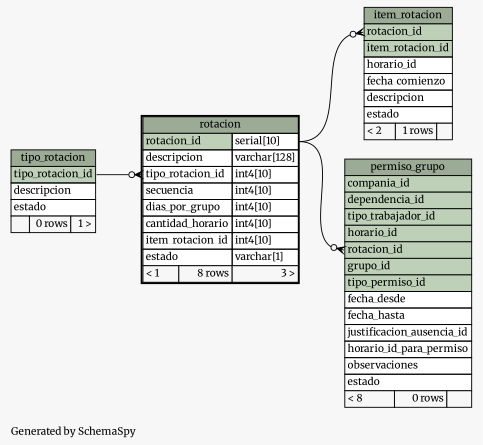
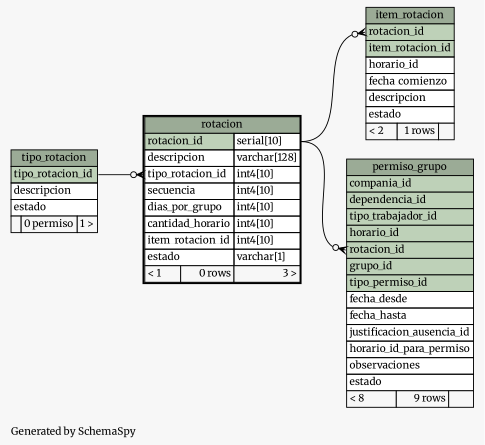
  digraph {
    bgcolor="#f7f7f7"
    fontname=Merriweather
    fontsize=11
    label="\nGenerated by SchemaSpy"
    labeljust=l
    nodesep=0.18
    rankdir=RL
    ranksep=0.46
    node [fontname=Merriweather fontsize=11 shape=plaintext]
    edge [arrowhead=none arrowsize=0.8 arrowtail=crowodot dir=back fontname=Merriweather headport="rotacion_id.type:e" tailport="rotacion_id:w"]
    n1 [label=<     <TABLE BORDER="0" CELLBORDER="1" CELLSPACING="0" BGCOLOR="#ffffff">       <TR><TD COLSPAN="3" BGCOLOR="#9bab96" ALIGN="CENTER">item_rotacion</TD></TR>       <TR><TD PORT="rotacion_id" COLSPAN="3" BGCOLOR="#bed1b8" ALIGN="LEFT">rotacion_id</TD></TR>       <TR><TD PORT="item_rotacion_id" COLSPAN="3" BGCOLOR="#bed1b8" ALIGN="LEFT">item_rotacion_id</TD></TR>       <TR><TD PORT="horario_id" COLSPAN="3" ALIGN="LEFT">horario_id</TD></TR>       <TR><TD PORT="fecha_comienzo" COLSPAN="3" ALIGN="LEFT">fecha_comienzo</TD></TR>       <TR><TD PORT="descripcion" COLSPAN="3" ALIGN="LEFT">descripcion</TD></TR>       <TR><TD PORT="estado" COLSPAN="3" ALIGN="LEFT">estado</TD></TR>       <TR><TD ALIGN="LEFT" BGCOLOR="#f7f7f7">&lt; 2</TD><TD ALIGN="RIGHT" BGCOLOR="#f7f7f7">1 rows</TD><TD ALIGN="RIGHT" BGCOLOR="#f7f7f7">  </TD></TR>     </TABLE>>]
-   n2 [label=<     <TABLE BORDER="2" CELLBORDER="1" CELLSPACING="0" BGCOLOR="#ffffff">       <TR><TD COLSPAN="3" BGCOLOR="#9bab96" ALIGN="CENTER">rotacion</TD></TR>       <TR><TD PORT="rotacion_id" COLSPAN="2" BGCOLOR="#bed1b8" ALIGN="LEFT">rotacion_id</TD><TD PORT="rotacion_id.type" ALIGN="LEFT">serial[10]</TD></TR>       <TR><TD PORT="descripcion" COLSPAN="2" ALIGN="LEFT">descripcion</TD><TD PORT="descripcion.type" ALIGN="LEFT">varchar[128]</TD></TR>       <TR><TD PORT="tipo_rotacion_id" COLSPAN="2" ALIGN="LEFT">tipo_rotacion_id</TD><TD PORT="tipo_rotacion_id.type" ALIGN="LEFT">int4[10]</TD></TR>       <TR><TD PORT="secuencia" COLSPAN="2" ALIGN="LEFT">secuencia</TD><TD PORT="secuencia.type" ALIGN="LEFT">int4[10]</TD></TR>       <TR><TD PORT="dias_por_grupo" COLSPAN="2" ALIGN="LEFT">dias_por_grupo</TD><TD PORT="dias_por_grupo.type" ALIGN="LEFT">int4[10]</TD></TR>       <TR><TD PORT="cantidad_horario" COLSPAN="2" ALIGN="LEFT">cantidad_horario</TD><TD PORT="cantidad_horario.type" ALIGN="LEFT">int4[10]</TD></TR>       <TR><TD PORT="item_rotacion_id" COLSPAN="2" ALIGN="LEFT">item_rotacion_id</TD><TD PORT="item_rotacion_id.type" ALIGN="LEFT">int4[10]</TD></TR>       <TR><TD PORT="estado" COLSPAN="2" ALIGN="LEFT">estado</TD><TD PORT="estado.type" ALIGN="LEFT">varchar[1]</TD></TR>       <TR><TD ALIGN="LEFT" BGCOLOR="#f7f7f7">&lt; 1</TD><TD ALIGN="RIGHT" BGCOLOR="#f7f7f7">8 rows</TD><TD ALIGN="RIGHT" BGCOLOR="#f7f7f7">3 &gt;</TD></TR>     </TABLE>>]
-   n3 [label=<     <TABLE BORDER="0" CELLBORDER="1" CELLSPACING="0" BGCOLOR="#ffffff">       <TR><TD COLSPAN="3" BGCOLOR="#9bab96" ALIGN="CENTER">tipo_rotacion</TD></TR>       <TR><TD PORT="tipo_rotacion_id" COLSPAN="3" BGCOLOR="#bed1b8" ALIGN="LEFT">tipo_rotacion_id</TD></TR>       <TR><TD PORT="descripcion" COLSPAN="3" ALIGN="LEFT">descripcion</TD></TR>       <TR><TD PORT="estado" COLSPAN="3" ALIGN="LEFT">estado</TD></TR>       <TR><TD ALIGN="LEFT" BGCOLOR="#f7f7f7">  </TD><TD ALIGN="RIGHT" BGCOLOR="#f7f7f7">0 rows</TD><TD ALIGN="RIGHT" BGCOLOR="#f7f7f7">1 &gt;</TD></TR>     </TABLE>>]
-   n4 [label=<     <TABLE BORDER="0" CELLBORDER="1" CELLSPACING="0" BGCOLOR="#ffffff">       <TR><TD COLSPAN="3" BGCOLOR="#9bab96" ALIGN="CENTER">permiso_grupo</TD></TR>       <TR><TD PORT="compania_id" COLSPAN="3" BGCOLOR="#bed1b8" ALIGN="LEFT">compania_id</TD></TR>       <TR><TD PORT="dependencia_id" COLSPAN="3" BGCOLOR="#bed1b8" ALIGN="LEFT">dependencia_id</TD></TR>       <TR><TD PORT="tipo_trabajador_id" COLSPAN="3" BGCOLOR="#bed1b8" ALIGN="LEFT">tipo_trabajador_id</TD></TR>       <TR><TD PORT="horario_id" COLSPAN="3" BGCOLOR="#bed1b8" ALIGN="LEFT">horario_id</TD></TR>       <TR><TD PORT="rotacion_id" COLSPAN="3" BGCOLOR="#bed1b8" ALIGN="LEFT">rotacion_id</TD></TR>       <TR><TD PORT="grupo_id" COLSPAN="3" BGCOLOR="#bed1b8" ALIGN="LEFT">grupo_id</TD></TR>       <TR><TD PORT="tipo_permiso_id" COLSPAN="3" BGCOLOR="#bed1b8" ALIGN="LEFT">tipo_permiso_id</TD></TR>       <TR><TD PORT="fecha_desde" COLSPAN="3" ALIGN="LEFT">fecha_desde</TD></TR>       <TR><TD PORT="fecha_hasta" COLSPAN="3" ALIGN="LEFT">fecha_hasta</TD></TR>       <TR><TD PORT="justificacion_ausencia_id" COLSPAN="3" ALIGN="LEFT">justificacion_ausencia_id</TD></TR>       <TR><TD PORT="horario_id_para_permiso" COLSPAN="3" ALIGN="LEFT">horario_id_para_permiso</TD></TR>       <TR><TD PORT="observaciones" COLSPAN="3" ALIGN="LEFT">observaciones</TD></TR>       <TR><TD PORT="estado" COLSPAN="3" ALIGN="LEFT">estado</TD></TR>       <TR><TD ALIGN="LEFT" BGCOLOR="#f7f7f7">&lt; 8</TD><TD ALIGN="RIGHT" BGCOLOR="#f7f7f7">0 rows</TD><TD ALIGN="RIGHT" BGCOLOR="#f7f7f7">  </TD></TR>     </TABLE>>]
+   n2 [label=<     <TABLE BORDER="2" CELLBORDER="1" CELLSPACING="0" BGCOLOR="#ffffff">       <TR><TD COLSPAN="3" BGCOLOR="#9bab96" ALIGN="CENTER">rotacion</TD></TR>       <TR><TD PORT="rotacion_id" COLSPAN="2" BGCOLOR="#bed1b8" ALIGN="LEFT">rotacion_id</TD><TD PORT="rotacion_id.type" ALIGN="LEFT">serial[10]</TD></TR>       <TR><TD PORT="descripcion" COLSPAN="2" ALIGN="LEFT">descripcion</TD><TD PORT="descripcion.type" ALIGN="LEFT">varchar[128]</TD></TR>       <TR><TD PORT="tipo_rotacion_id" COLSPAN="2" ALIGN="LEFT">tipo_rotacion_id</TD><TD PORT="tipo_rotacion_id.type" ALIGN="LEFT">int4[10]</TD></TR>       <TR><TD PORT="secuencia" COLSPAN="2" ALIGN="LEFT">secuencia</TD><TD PORT="secuencia.type" ALIGN="LEFT">int4[10]</TD></TR>       <TR><TD PORT="dias_por_grupo" COLSPAN="2" ALIGN="LEFT">dias_por_grupo</TD><TD PORT="dias_por_grupo.type" ALIGN="LEFT">int4[10]</TD></TR>       <TR><TD PORT="cantidad_horario" COLSPAN="2" ALIGN="LEFT">cantidad_horario</TD><TD PORT="cantidad_horario.type" ALIGN="LEFT">int4[10]</TD></TR>       <TR><TD PORT="item_rotacion_id" COLSPAN="2" ALIGN="LEFT">item_rotacion_id</TD><TD PORT="item_rotacion_id.type" ALIGN="LEFT">int4[10]</TD></TR>       <TR><TD PORT="estado" COLSPAN="2" ALIGN="LEFT">estado</TD><TD PORT="estado.type" ALIGN="LEFT">varchar[1]</TD></TR>       <TR><TD ALIGN="LEFT" BGCOLOR="#f7f7f7">&lt; 1</TD><TD ALIGN="RIGHT" BGCOLOR="#f7f7f7">0 rows</TD><TD ALIGN="RIGHT" BGCOLOR="#f7f7f7">3 &gt;</TD></TR>     </TABLE>>]
+   n3 [label=<     <TABLE BORDER="0" CELLBORDER="1" CELLSPACING="0" BGCOLOR="#ffffff">       <TR><TD COLSPAN="3" BGCOLOR="#9bab96" ALIGN="CENTER">tipo_rotacion</TD></TR>       <TR><TD PORT="tipo_rotacion_id" COLSPAN="3" BGCOLOR="#bed1b8" ALIGN="LEFT">tipo_rotacion_id</TD></TR>       <TR><TD PORT="descripcion" COLSPAN="3" ALIGN="LEFT">descripcion</TD></TR>       <TR><TD PORT="estado" COLSPAN="3" ALIGN="LEFT">estado</TD></TR>       <TR><TD ALIGN="LEFT" BGCOLOR="#f7f7f7">  </TD><TD ALIGN="RIGHT" BGCOLOR="#f7f7f7">0 permiso</TD><TD ALIGN="RIGHT" BGCOLOR="#f7f7f7">1 &gt;</TD></TR>     </TABLE>>]
+   n4 [label=<     <TABLE BORDER="0" CELLBORDER="1" CELLSPACING="0" BGCOLOR="#ffffff">       <TR><TD COLSPAN="3" BGCOLOR="#9bab96" ALIGN="CENTER">permiso_grupo</TD></TR>       <TR><TD PORT="compania_id" COLSPAN="3" BGCOLOR="#bed1b8" ALIGN="LEFT">compania_id</TD></TR>       <TR><TD PORT="dependencia_id" COLSPAN="3" BGCOLOR="#bed1b8" ALIGN="LEFT">dependencia_id</TD></TR>       <TR><TD PORT="tipo_trabajador_id" COLSPAN="3" BGCOLOR="#bed1b8" ALIGN="LEFT">tipo_trabajador_id</TD></TR>       <TR><TD PORT="horario_id" COLSPAN="3" BGCOLOR="#bed1b8" ALIGN="LEFT">horario_id</TD></TR>       <TR><TD PORT="rotacion_id" COLSPAN="3" BGCOLOR="#bed1b8" ALIGN="LEFT">rotacion_id</TD></TR>       <TR><TD PORT="grupo_id" COLSPAN="3" BGCOLOR="#bed1b8" ALIGN="LEFT">grupo_id</TD></TR>       <TR><TD PORT="tipo_permiso_id" COLSPAN="3" BGCOLOR="#bed1b8" ALIGN="LEFT">tipo_permiso_id</TD></TR>       <TR><TD PORT="fecha_desde" COLSPAN="3" ALIGN="LEFT">fecha_desde</TD></TR>       <TR><TD PORT="fecha_hasta" COLSPAN="3" ALIGN="LEFT">fecha_hasta</TD></TR>       <TR><TD PORT="justificacion_ausencia_id" COLSPAN="3" ALIGN="LEFT">justificacion_ausencia_id</TD></TR>       <TR><TD PORT="horario_id_para_permiso" COLSPAN="3" ALIGN="LEFT">horario_id_para_permiso</TD></TR>       <TR><TD PORT="observaciones" COLSPAN="3" ALIGN="LEFT">observaciones</TD></TR>       <TR><TD PORT="estado" COLSPAN="3" ALIGN="LEFT">estado</TD></TR>       <TR><TD ALIGN="LEFT" BGCOLOR="#f7f7f7">&lt; 8</TD><TD ALIGN="RIGHT" BGCOLOR="#f7f7f7">9 rows</TD><TD ALIGN="RIGHT" BGCOLOR="#f7f7f7">  </TD></TR>     </TABLE>>]
    n1 -> n2
    n2 -> n3 [headport="tipo_rotacion_id:e" tailport="tipo_rotacion_id:w"]
    n4 -> n2
  }
